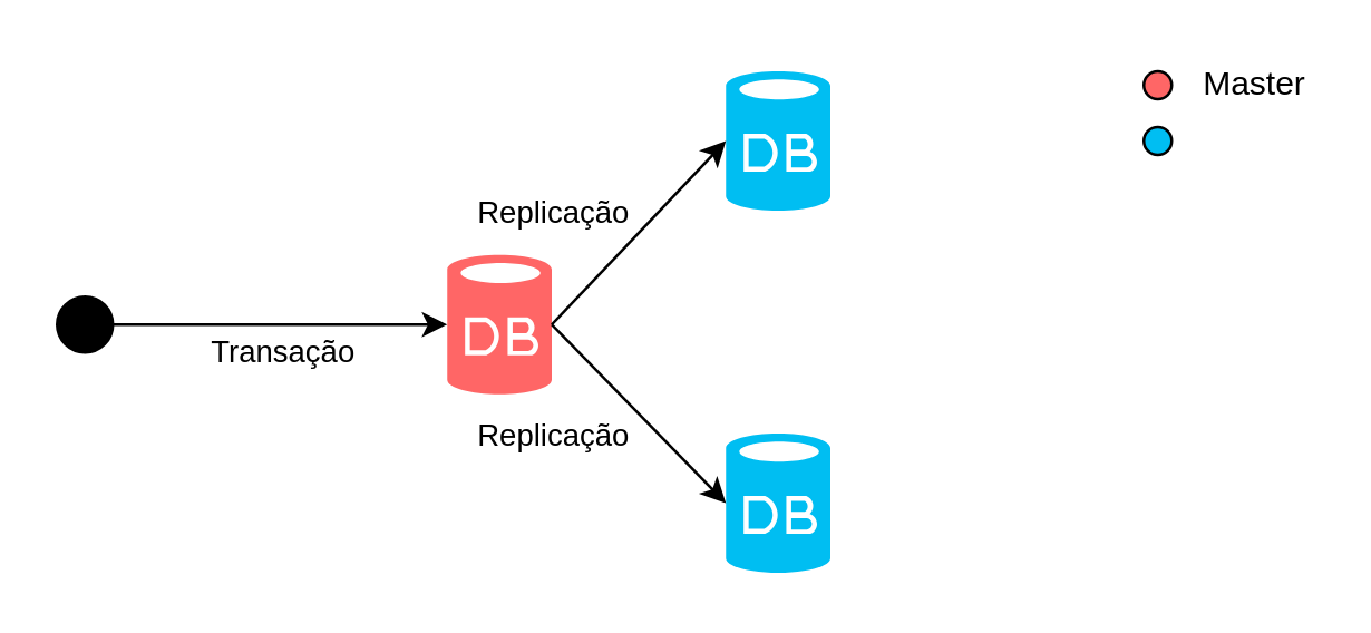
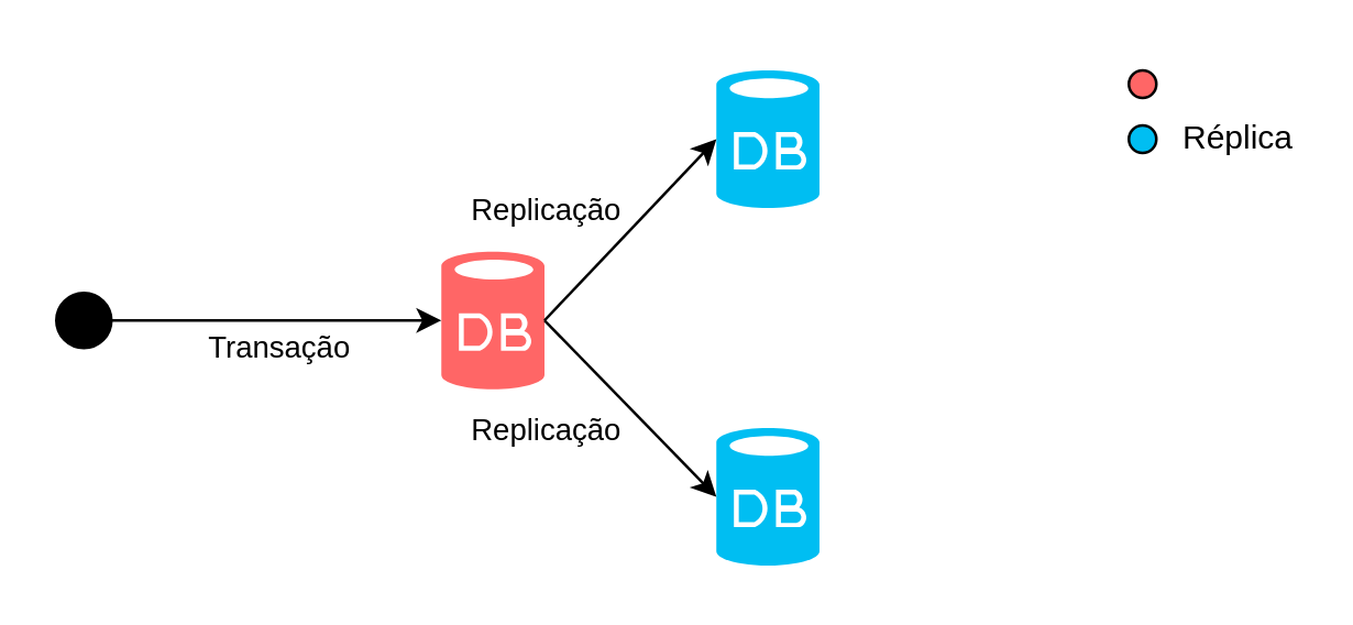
  <mxCell id="0" />
  <mxCell id="1" parent="0" />
  <mxCell id="2" value="" style="verticalLabelPosition=bottom;html=1;verticalAlign=top;align=center;strokeColor=none;shape=mxgraph.azure.database;fillColor=#FF6666;" vertex="1" parent="1"><mxGeometry x="160" y="90.9" width="37.5" height="50" as="geometry" /></mxCell>
  <mxCell id="3" value="" style="verticalLabelPosition=bottom;html=1;verticalAlign=top;align=center;strokeColor=none;shape=mxgraph.azure.database;fillColor=#00BEF2;" vertex="1" parent="1"><mxGeometry x="260" y="155" width="37.5" height="50" as="geometry" /></mxCell>
  <mxCell id="4" value="" style="verticalLabelPosition=bottom;html=1;verticalAlign=top;align=center;strokeColor=none;shape=mxgraph.azure.database;fillColor=#00BEF2;" vertex="1" parent="1"><mxGeometry x="260" y="25" width="37.5" height="50" as="geometry" /></mxCell>
  <mxCell id="5" value="" style="ellipse;whiteSpace=wrap;html=1;aspect=fixed;fillColor=#000000;" vertex="1" parent="1"><mxGeometry x="20" y="105.9" width="20" height="20" as="geometry" /></mxCell>
  <mxCell id="6" value="" style="endArrow=classic;html=1;exitX=1;exitY=0.5;exitDx=0;exitDy=0;entryX=0;entryY=0.5;entryDx=0;entryDy=0;entryPerimeter=0;" edge="1" parent="1" source="5" target="2"><mxGeometry relative="1" as="geometry"><mxPoint x="220" y="115" as="sourcePoint" /><mxPoint x="320" y="115" as="targetPoint" /></mxGeometry></mxCell>
  <mxCell id="7" value="Transação" style="edgeLabel;resizable=0;html=1;align=center;verticalAlign=middle;labelBackgroundColor=none;" connectable="0" vertex="1" parent="6"><mxGeometry relative="1" as="geometry"><mxPoint y="10" as="offset" /></mxGeometry></mxCell>
  <mxCell id="8" value="" style="endArrow=classic;html=1;exitX=1;exitY=0.5;exitDx=0;exitDy=0;exitPerimeter=0;entryX=0;entryY=0.5;entryDx=0;entryDy=0;entryPerimeter=0;" edge="1" parent="1" source="2" target="4"><mxGeometry relative="1" as="geometry"><mxPoint x="220" y="115" as="sourcePoint" /><mxPoint x="320" y="115" as="targetPoint" /></mxGeometry></mxCell>
  <mxCell id="9" value="Replicação" style="edgeLabel;resizable=0;html=1;align=center;verticalAlign=middle;labelBackgroundColor=none;" connectable="0" vertex="1" parent="8"><mxGeometry relative="1" as="geometry"><mxPoint x="-31" y="-8" as="offset" /></mxGeometry></mxCell>
  <mxCell id="10" value="" style="endArrow=classic;html=1;exitX=1;exitY=0.5;exitDx=0;exitDy=0;exitPerimeter=0;entryX=0;entryY=0.5;entryDx=0;entryDy=0;entryPerimeter=0;" edge="1" parent="1" source="2" target="3"><mxGeometry relative="1" as="geometry"><mxPoint x="220" y="115" as="sourcePoint" /><mxPoint x="320" y="115" as="targetPoint" /></mxGeometry></mxCell>
  <mxCell id="11" value="Replicação" style="edgeLabel;resizable=0;html=1;align=center;verticalAlign=middle;labelBackgroundColor=none;" connectable="0" vertex="1" parent="10"><mxGeometry relative="1" as="geometry"><mxPoint x="-31" y="7" as="offset" /></mxGeometry></mxCell>
  <mxCell id="12" value="" style="ellipse;whiteSpace=wrap;html=1;aspect=fixed;fillColor=#FF6666;" vertex="1" parent="1"><mxGeometry x="410" y="25" width="10" height="10" as="geometry" /></mxCell>
  <mxCell id="13" value="" style="ellipse;whiteSpace=wrap;html=1;aspect=fixed;fillColor=#00BEF2;" vertex="1" parent="1"><mxGeometry x="410" y="45" width="10" height="10" as="geometry" /></mxCell>
- <mxCell id="14" value="Master" style="text;html=1;strokeColor=none;fillColor=none;align=center;verticalAlign=middle;whiteSpace=wrap;rounded=0;" vertex="1" parent="1"><mxGeometry x="430" y="20" width="40" height="20" as="geometry" /></mxCell>
+ <mxCell id="15" value="Réplica" style="text;html=1;strokeColor=none;fillColor=none;align=center;verticalAlign=middle;whiteSpace=wrap;rounded=0;" vertex="1" parent="1"><mxGeometry x="430" y="40" width="40" height="20" as="geometry" /></mxCell>
